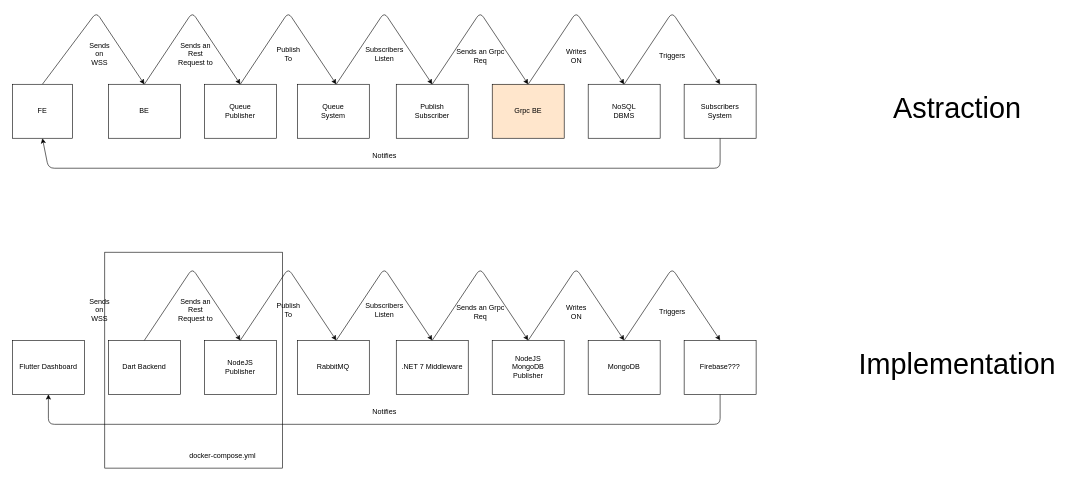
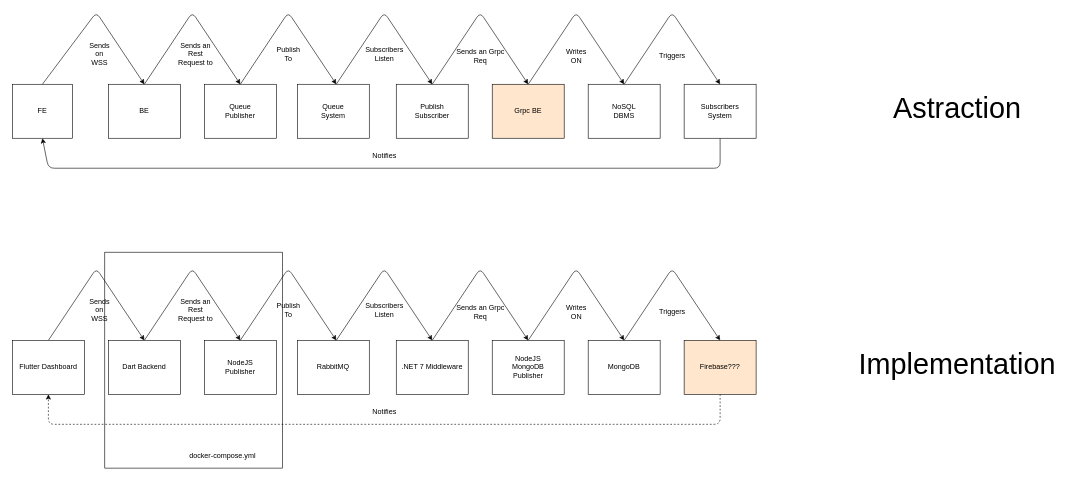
  <mxCell id="0" />
  <mxCell id="1" parent="0" />
  <mxCell id="2" style="edgeStyle=none;html=1;exitX=0.5;exitY=0;exitDx=0;exitDy=0;entryX=0.5;entryY=0;entryDx=0;entryDy=0;" parent="1" source="3" target="4" edge="1"><mxGeometry relative="1" as="geometry"><Array as="points"><mxPoint x="160" y="20" /></Array></mxGeometry></mxCell>
  <mxCell id="3" value="FE&lt;br&gt;" style="whiteSpace=wrap;html=1;" parent="1" vertex="1"><mxGeometry x="20" y="140" width="100" height="90" as="geometry" /></mxCell>
  <mxCell id="4" value="BE&lt;br&gt;" style="whiteSpace=wrap;html=1;" parent="1" vertex="1"><mxGeometry x="180" y="140" width="120" height="90" as="geometry" /></mxCell>
  <mxCell id="5" value="Queue&lt;br&gt;Publisher" style="whiteSpace=wrap;html=1;" parent="1" vertex="1"><mxGeometry x="340" y="140" width="120" height="90" as="geometry" /></mxCell>
  <mxCell id="6" value="Queue&lt;br&gt;System" style="whiteSpace=wrap;html=1;" parent="1" vertex="1"><mxGeometry x="495" y="140" width="120" height="90" as="geometry" /></mxCell>
  <mxCell id="7" value="Publish&lt;br&gt;Subscriber" style="whiteSpace=wrap;html=1;" parent="1" vertex="1"><mxGeometry x="660" y="140" width="120" height="90" as="geometry" /></mxCell>
  <mxCell id="8" value="Grpc BE" style="whiteSpace=wrap;html=1;fillColor=#ffe6cc;" parent="1" vertex="1"><mxGeometry x="820" y="140" width="120" height="90" as="geometry" /></mxCell>
  <mxCell id="9" value="Sends&lt;br&gt;on &lt;br&gt;WSS" style="text;html=1;align=center;verticalAlign=middle;resizable=0;points=[];autosize=1;strokeColor=none;fillColor=none;" parent="1" vertex="1"><mxGeometry x="140" y="65" width="50" height="50" as="geometry" /></mxCell>
  <mxCell id="10" style="edgeStyle=none;html=1;exitX=0.5;exitY=0;exitDx=0;exitDy=0;entryX=0.5;entryY=0;entryDx=0;entryDy=0;" parent="1" edge="1"><mxGeometry relative="1" as="geometry"><mxPoint x="400" y="140" as="sourcePoint" /><mxPoint x="560" y="140" as="targetPoint" /><Array as="points"><mxPoint x="480" y="20" /></Array></mxGeometry></mxCell>
  <mxCell id="11" value="Sends an &lt;br&gt;Rest&lt;br&gt;Request to" style="text;html=1;align=center;verticalAlign=middle;resizable=0;points=[];autosize=1;strokeColor=none;fillColor=none;" parent="1" vertex="1"><mxGeometry x="290" y="65" width="70" height="50" as="geometry" /></mxCell>
  <mxCell id="12" style="edgeStyle=none;html=1;exitX=0.5;exitY=0;exitDx=0;exitDy=0;entryX=0.5;entryY=0;entryDx=0;entryDy=0;" parent="1" edge="1"><mxGeometry relative="1" as="geometry"><mxPoint x="240" y="140" as="sourcePoint" /><mxPoint x="400" y="140" as="targetPoint" /><Array as="points"><mxPoint x="320" y="20" /></Array></mxGeometry></mxCell>
  <mxCell id="13" value="Publish&lt;br&gt;To" style="text;html=1;align=center;verticalAlign=middle;resizable=0;points=[];autosize=1;strokeColor=none;fillColor=none;" parent="1" vertex="1"><mxGeometry x="455" y="75" width="50" height="30" as="geometry" /></mxCell>
  <mxCell id="14" style="edgeStyle=none;html=1;exitX=0.5;exitY=0;exitDx=0;exitDy=0;entryX=0.5;entryY=0;entryDx=0;entryDy=0;" parent="1" edge="1"><mxGeometry relative="1" as="geometry"><mxPoint x="560" y="140" as="sourcePoint" /><mxPoint x="720" y="140" as="targetPoint" /><Array as="points"><mxPoint x="640" y="20" /></Array></mxGeometry></mxCell>
  <mxCell id="15" value="Subscribers&lt;br&gt;Listen" style="text;html=1;align=center;verticalAlign=middle;resizable=0;points=[];autosize=1;strokeColor=none;fillColor=none;" parent="1" vertex="1"><mxGeometry x="600" y="75" width="80" height="30" as="geometry" /></mxCell>
  <mxCell id="16" style="edgeStyle=none;html=1;exitX=0.5;exitY=0;exitDx=0;exitDy=0;entryX=0.5;entryY=0;entryDx=0;entryDy=0;" parent="1" edge="1"><mxGeometry relative="1" as="geometry"><mxPoint x="720" y="140" as="sourcePoint" /><mxPoint x="880" y="140" as="targetPoint" /><Array as="points"><mxPoint x="800" y="20" /></Array></mxGeometry></mxCell>
  <mxCell id="17" value="Sends an Grpc&lt;br&gt;Req" style="text;html=1;align=center;verticalAlign=middle;resizable=0;points=[];autosize=1;strokeColor=none;fillColor=none;" parent="1" vertex="1"><mxGeometry x="750" y="78" width="100" height="30" as="geometry" /></mxCell>
  <mxCell id="18" value="NoSQL&lt;br&gt;DBMS" style="whiteSpace=wrap;html=1;" parent="1" vertex="1"><mxGeometry x="980" y="140" width="120" height="90" as="geometry" /></mxCell>
  <mxCell id="19" style="edgeStyle=none;html=1;exitX=0.5;exitY=0;exitDx=0;exitDy=0;entryX=0.5;entryY=0;entryDx=0;entryDy=0;" parent="1" edge="1"><mxGeometry relative="1" as="geometry"><mxPoint x="880" y="140" as="sourcePoint" /><mxPoint x="1040" y="140" as="targetPoint" /><Array as="points"><mxPoint x="960" y="20" /></Array></mxGeometry></mxCell>
  <mxCell id="20" value="Writes&lt;br&gt;ON" style="text;html=1;align=center;verticalAlign=middle;resizable=0;points=[];autosize=1;strokeColor=none;fillColor=none;" parent="1" vertex="1"><mxGeometry x="935" y="78" width="50" height="30" as="geometry" /></mxCell>
  <mxCell id="21" value="Astraction" style="text;html=1;align=center;verticalAlign=middle;resizable=0;points=[];autosize=1;strokeColor=none;fillColor=none;fontSize=48;" parent="1" vertex="1"><mxGeometry x="1480" y="150" width="230" height="60" as="geometry" /></mxCell>
  <mxCell id="22" style="edgeStyle=none;html=1;exitX=0.5;exitY=1;exitDx=0;exitDy=0;entryX=0.5;entryY=1;entryDx=0;entryDy=0;fontSize=48;" parent="1" source="23" target="3" edge="1"><mxGeometry relative="1" as="geometry"><Array as="points"><mxPoint x="1200" y="280" /><mxPoint x="80" y="280" /></Array></mxGeometry></mxCell>
  <mxCell id="23" value="Subscribers&lt;br&gt;System" style="whiteSpace=wrap;html=1;" parent="1" vertex="1"><mxGeometry x="1140" y="140" width="120" height="90" as="geometry" /></mxCell>
  <mxCell id="24" style="edgeStyle=none;html=1;exitX=0.5;exitY=0;exitDx=0;exitDy=0;entryX=0.5;entryY=0;entryDx=0;entryDy=0;" parent="1" edge="1"><mxGeometry relative="1" as="geometry"><mxPoint x="1040" y="140" as="sourcePoint" /><mxPoint x="1200" y="140" as="targetPoint" /><Array as="points"><mxPoint x="1120" y="20" /></Array></mxGeometry></mxCell>
  <mxCell id="25" value="Triggers" style="text;html=1;align=center;verticalAlign=middle;resizable=0;points=[];autosize=1;strokeColor=none;fillColor=none;" parent="1" vertex="1"><mxGeometry x="1090" y="83" width="60" height="20" as="geometry" /></mxCell>
  <mxCell id="26" value="Notifies" style="text;html=1;align=center;verticalAlign=middle;resizable=0;points=[];autosize=1;strokeColor=none;fillColor=none;" parent="1" vertex="1"><mxGeometry x="610" y="250" width="60" height="20" as="geometry" /></mxCell>
+ <mxCell id="27" style="edgeStyle=none;html=1;exitX=0.5;exitY=0;exitDx=0;exitDy=0;entryX=0.5;entryY=0;entryDx=0;entryDy=0;" parent="1" source="28" target="29" edge="1"><mxGeometry relative="1" as="geometry"><Array as="points"><mxPoint x="160" y="447" /></Array></mxGeometry></mxCell>
  <mxCell id="28" value="Flutter Dashboard" style="whiteSpace=wrap;html=1;" parent="1" vertex="1"><mxGeometry x="20" y="567" width="120" height="90" as="geometry" /></mxCell>
  <mxCell id="29" value="Dart Backend" style="whiteSpace=wrap;html=1;" parent="1" vertex="1"><mxGeometry x="180" y="567" width="120" height="90" as="geometry" /></mxCell>
  <mxCell id="30" value="NodeJS&lt;br&gt;Publisher" style="whiteSpace=wrap;html=1;" parent="1" vertex="1"><mxGeometry x="340" y="567" width="120" height="90" as="geometry" /></mxCell>
  <mxCell id="31" value="RabbitMQ" style="whiteSpace=wrap;html=1;" parent="1" vertex="1"><mxGeometry x="495" y="567" width="120" height="90" as="geometry" /></mxCell>
  <mxCell id="32" value=".NET 7 Middleware" style="whiteSpace=wrap;html=1;" parent="1" vertex="1"><mxGeometry x="660" y="567" width="120" height="90" as="geometry" /></mxCell>
  <mxCell id="33" value="NodeJS&lt;br&gt;MongoDB&lt;br&gt;Publisher" style="whiteSpace=wrap;html=1;" parent="1" vertex="1"><mxGeometry x="820" y="567" width="120" height="90" as="geometry" /></mxCell>
  <mxCell id="34" value="Sends&lt;br&gt;on &lt;br&gt;WSS" style="text;html=1;align=center;verticalAlign=middle;resizable=0;points=[];autosize=1;strokeColor=none;fillColor=none;" parent="1" vertex="1"><mxGeometry x="140" y="492" width="50" height="50" as="geometry" /></mxCell>
  <mxCell id="35" style="edgeStyle=none;html=1;exitX=0.5;exitY=0;exitDx=0;exitDy=0;entryX=0.5;entryY=0;entryDx=0;entryDy=0;" parent="1" edge="1"><mxGeometry relative="1" as="geometry"><mxPoint x="400" y="567" as="sourcePoint" /><mxPoint x="560" y="567" as="targetPoint" /><Array as="points"><mxPoint x="480" y="447" /></Array></mxGeometry></mxCell>
  <mxCell id="36" value="Sends an &lt;br&gt;Rest&lt;br&gt;Request to" style="text;html=1;align=center;verticalAlign=middle;resizable=0;points=[];autosize=1;strokeColor=none;fillColor=none;" parent="1" vertex="1"><mxGeometry x="290" y="492" width="70" height="50" as="geometry" /></mxCell>
  <mxCell id="37" style="edgeStyle=none;html=1;exitX=0.5;exitY=0;exitDx=0;exitDy=0;entryX=0.5;entryY=0;entryDx=0;entryDy=0;" parent="1" edge="1"><mxGeometry relative="1" as="geometry"><mxPoint x="240" y="567" as="sourcePoint" /><mxPoint x="400" y="567" as="targetPoint" /><Array as="points"><mxPoint x="320" y="447" /></Array></mxGeometry></mxCell>
  <mxCell id="38" value="Publish&lt;br&gt;To" style="text;html=1;align=center;verticalAlign=middle;resizable=0;points=[];autosize=1;strokeColor=none;fillColor=none;" parent="1" vertex="1"><mxGeometry x="455" y="502" width="50" height="30" as="geometry" /></mxCell>
  <mxCell id="39" style="edgeStyle=none;html=1;exitX=0.5;exitY=0;exitDx=0;exitDy=0;entryX=0.5;entryY=0;entryDx=0;entryDy=0;" parent="1" edge="1"><mxGeometry relative="1" as="geometry"><mxPoint x="560" y="567" as="sourcePoint" /><mxPoint x="720" y="567" as="targetPoint" /><Array as="points"><mxPoint x="640" y="447" /></Array></mxGeometry></mxCell>
  <mxCell id="40" value="Subscribers&lt;br&gt;Listen" style="text;html=1;align=center;verticalAlign=middle;resizable=0;points=[];autosize=1;strokeColor=none;fillColor=none;" parent="1" vertex="1"><mxGeometry x="600" y="502" width="80" height="30" as="geometry" /></mxCell>
  <mxCell id="41" style="edgeStyle=none;html=1;exitX=0.5;exitY=0;exitDx=0;exitDy=0;entryX=0.5;entryY=0;entryDx=0;entryDy=0;" parent="1" edge="1"><mxGeometry relative="1" as="geometry"><mxPoint x="720" y="567" as="sourcePoint" /><mxPoint x="880" y="567" as="targetPoint" /><Array as="points"><mxPoint x="800" y="447" /></Array></mxGeometry></mxCell>
  <mxCell id="42" value="Sends an Grpc&lt;br&gt;Req" style="text;html=1;align=center;verticalAlign=middle;resizable=0;points=[];autosize=1;strokeColor=none;fillColor=none;" parent="1" vertex="1"><mxGeometry x="750" y="505" width="100" height="30" as="geometry" /></mxCell>
  <mxCell id="43" value="MongoDB" style="whiteSpace=wrap;html=1;" parent="1" vertex="1"><mxGeometry x="980" y="567" width="120" height="90" as="geometry" /></mxCell>
  <mxCell id="44" style="edgeStyle=none;html=1;exitX=0.5;exitY=0;exitDx=0;exitDy=0;entryX=0.5;entryY=0;entryDx=0;entryDy=0;" parent="1" edge="1"><mxGeometry relative="1" as="geometry"><mxPoint x="880" y="567" as="sourcePoint" /><mxPoint x="1040" y="567" as="targetPoint" /><Array as="points"><mxPoint x="960" y="447" /></Array></mxGeometry></mxCell>
  <mxCell id="45" value="Writes&lt;br&gt;ON" style="text;html=1;align=center;verticalAlign=middle;resizable=0;points=[];autosize=1;strokeColor=none;fillColor=none;" parent="1" vertex="1"><mxGeometry x="935" y="505" width="50" height="30" as="geometry" /></mxCell>
  <mxCell id="46" value="Implementation" style="text;html=1;align=center;verticalAlign=middle;resizable=0;points=[];autosize=1;strokeColor=none;fillColor=none;fontSize=48;" parent="1" vertex="1"><mxGeometry x="1425" y="577" width="340" height="60" as="geometry" /></mxCell>
- <mxCell id="47" style="edgeStyle=none;html=1;exitX=0.5;exitY=1;exitDx=0;exitDy=0;entryX=0.5;entryY=1;entryDx=0;entryDy=0;fontSize=48;" parent="1" source="48" target="28" edge="1"><mxGeometry relative="1" as="geometry"><Array as="points"><mxPoint x="1200" y="707" /><mxPoint x="80" y="707" /></Array></mxGeometry></mxCell>
- <mxCell id="48" value="Firebase???" style="whiteSpace=wrap;html=1;" parent="1" vertex="1"><mxGeometry x="1140" y="567" width="120" height="90" as="geometry" /></mxCell>
+ <mxCell id="47" style="edgeStyle=none;html=1;exitX=0.5;exitY=1;exitDx=0;exitDy=0;entryX=0.5;entryY=1;entryDx=0;entryDy=0;fontSize=48;dashed=1;" parent="1" source="48" target="28" edge="1"><mxGeometry relative="1" as="geometry"><Array as="points"><mxPoint x="1200" y="707" /><mxPoint x="80" y="707" /></Array></mxGeometry></mxCell>
+ <mxCell id="48" value="Firebase???" style="whiteSpace=wrap;html=1;fillColor=#ffe6cc;" parent="1" vertex="1"><mxGeometry x="1140" y="567" width="120" height="90" as="geometry" /></mxCell>
  <mxCell id="49" style="edgeStyle=none;html=1;exitX=0.5;exitY=0;exitDx=0;exitDy=0;entryX=0.5;entryY=0;entryDx=0;entryDy=0;" parent="1" edge="1"><mxGeometry relative="1" as="geometry"><mxPoint x="1040" y="567" as="sourcePoint" /><mxPoint x="1200" y="567" as="targetPoint" /><Array as="points"><mxPoint x="1120" y="447" /></Array></mxGeometry></mxCell>
  <mxCell id="50" value="Triggers" style="text;html=1;align=center;verticalAlign=middle;resizable=0;points=[];autosize=1;strokeColor=none;fillColor=none;" parent="1" vertex="1"><mxGeometry x="1090" y="510" width="60" height="20" as="geometry" /></mxCell>
  <mxCell id="51" value="Notifies" style="text;html=1;align=center;verticalAlign=middle;resizable=0;points=[];autosize=1;strokeColor=none;fillColor=none;" parent="1" vertex="1"><mxGeometry x="610" y="677" width="60" height="20" as="geometry" /></mxCell>
  <mxCell id="52" value="" style="whiteSpace=wrap;html=1;fillColor=none;" vertex="1" parent="1"><mxGeometry x="174" y="420" width="296" height="360" as="geometry" /></mxCell>
  <mxCell id="53" value="docker-compose.yml" style="text;html=1;align=center;verticalAlign=middle;resizable=0;points=[];autosize=1;strokeColor=none;fillColor=none;" vertex="1" parent="1"><mxGeometry x="305" y="750" width="130" height="20" as="geometry" /></mxCell>
